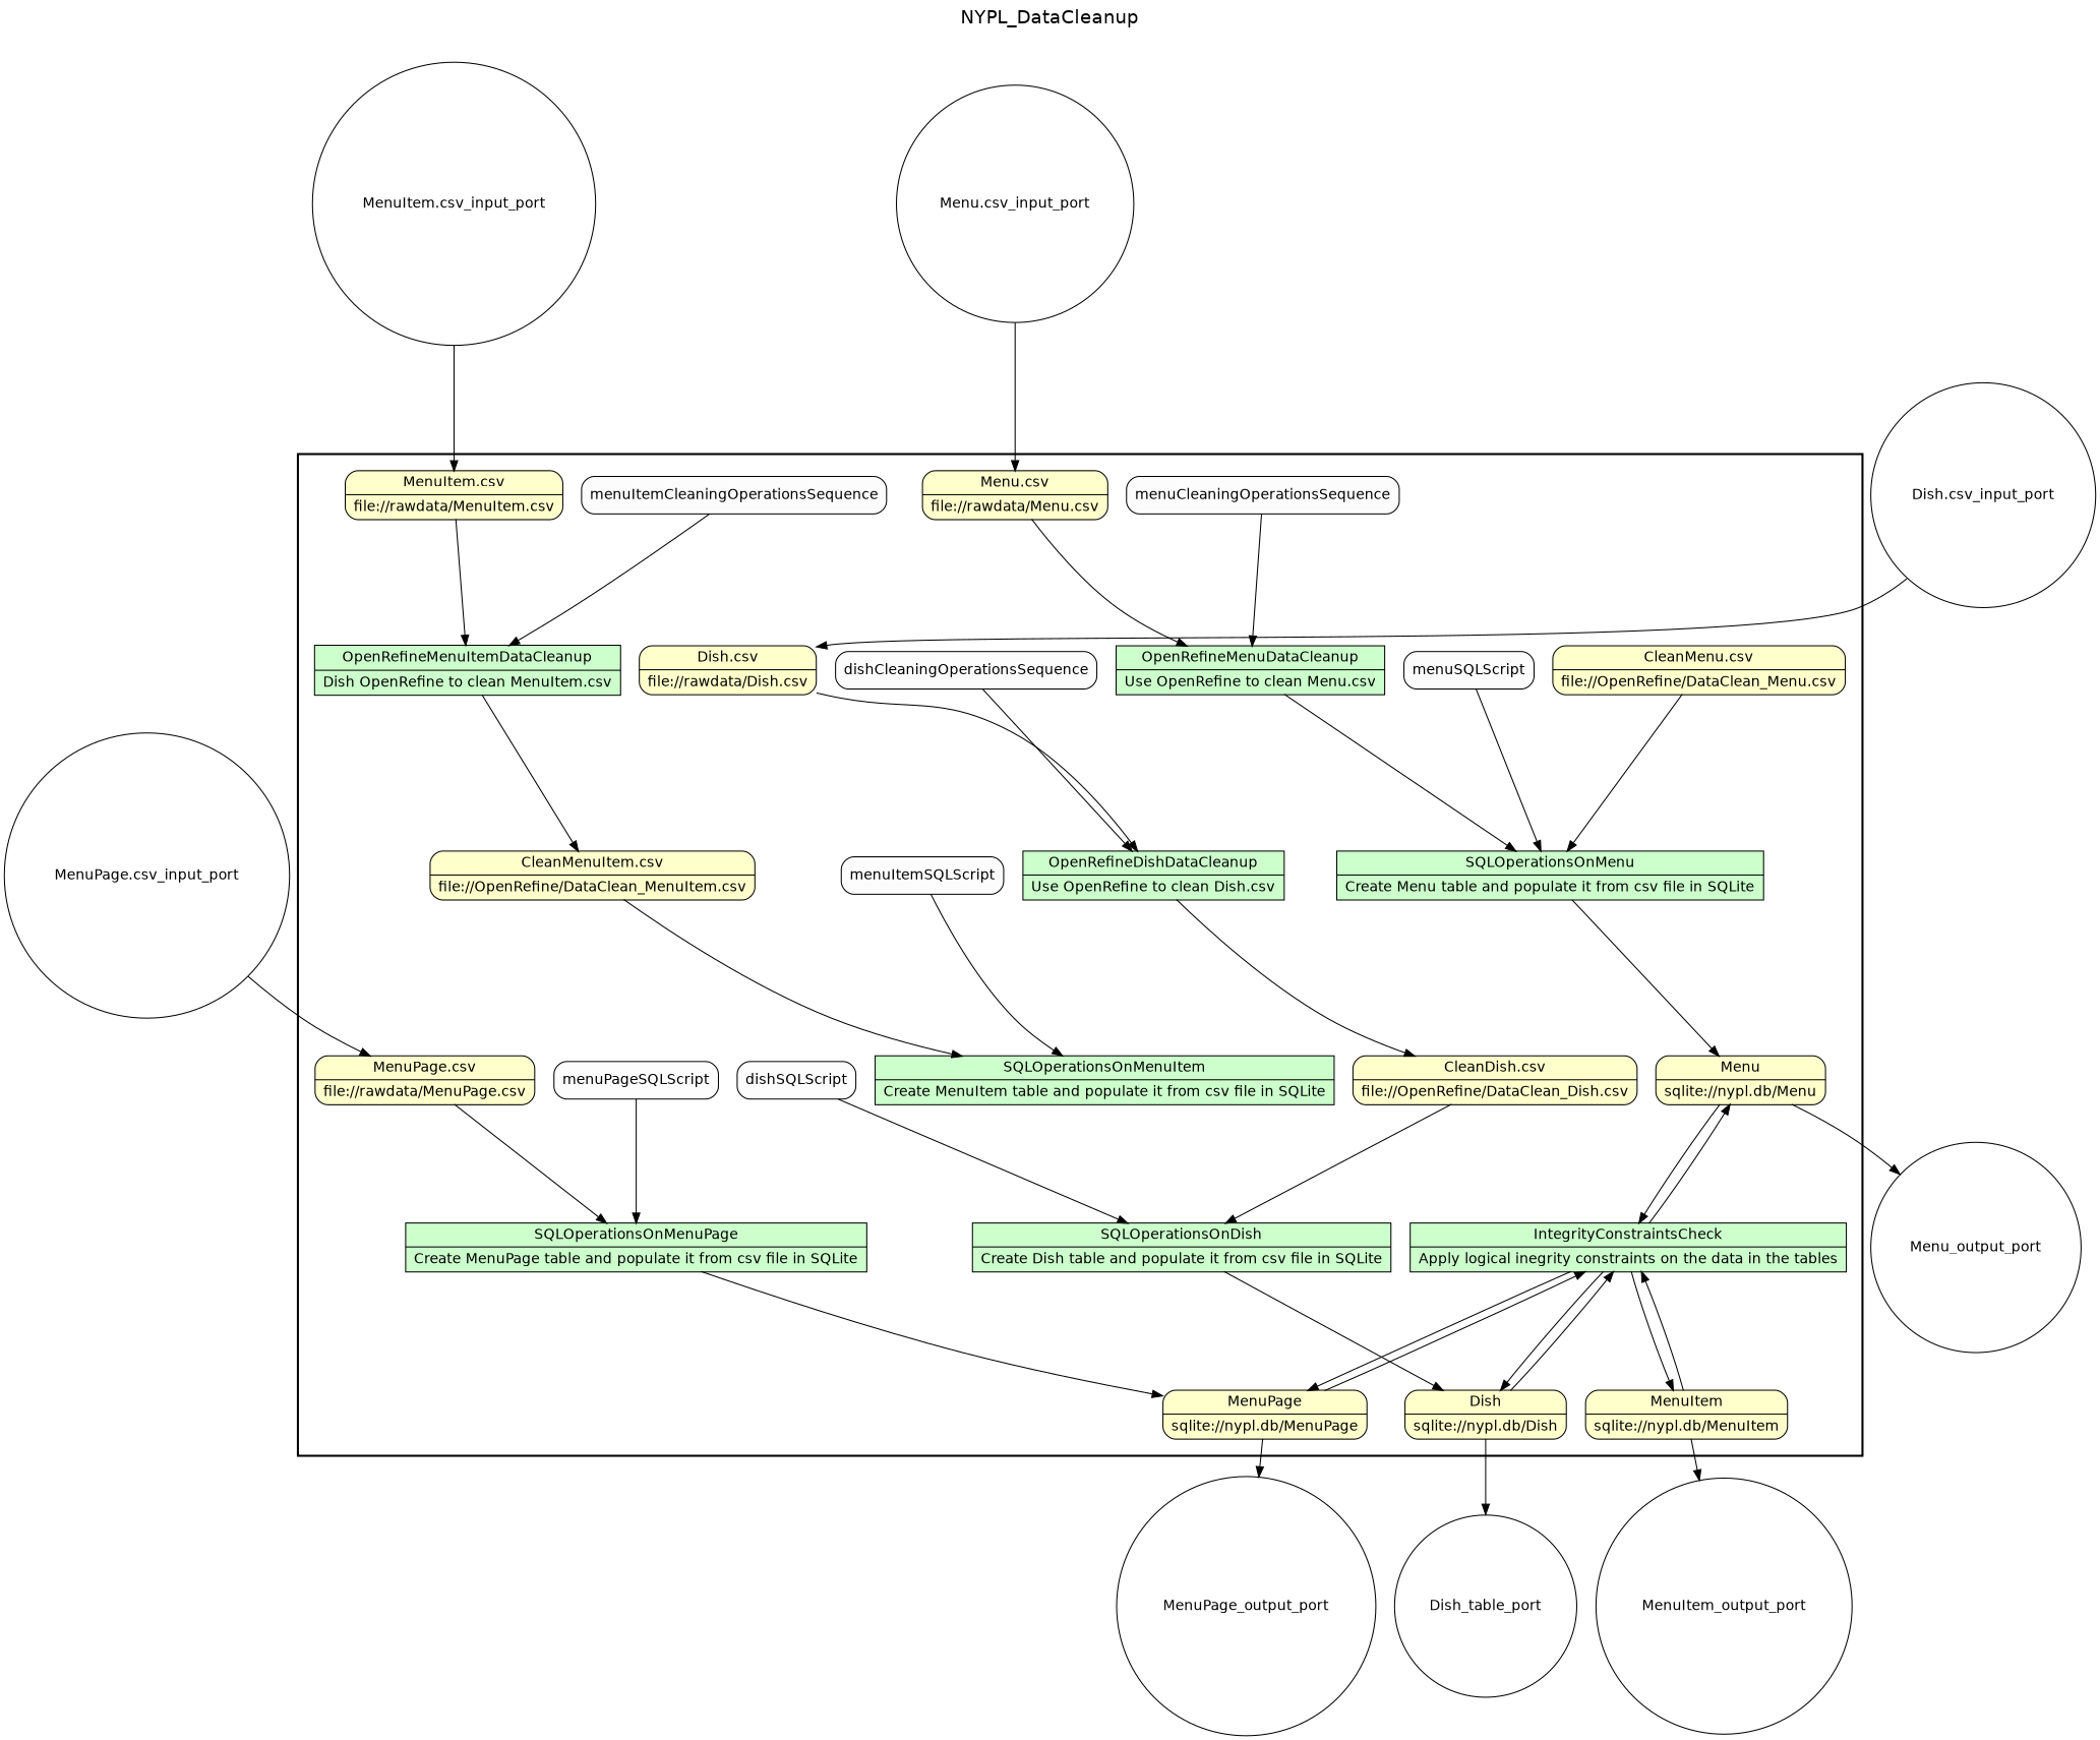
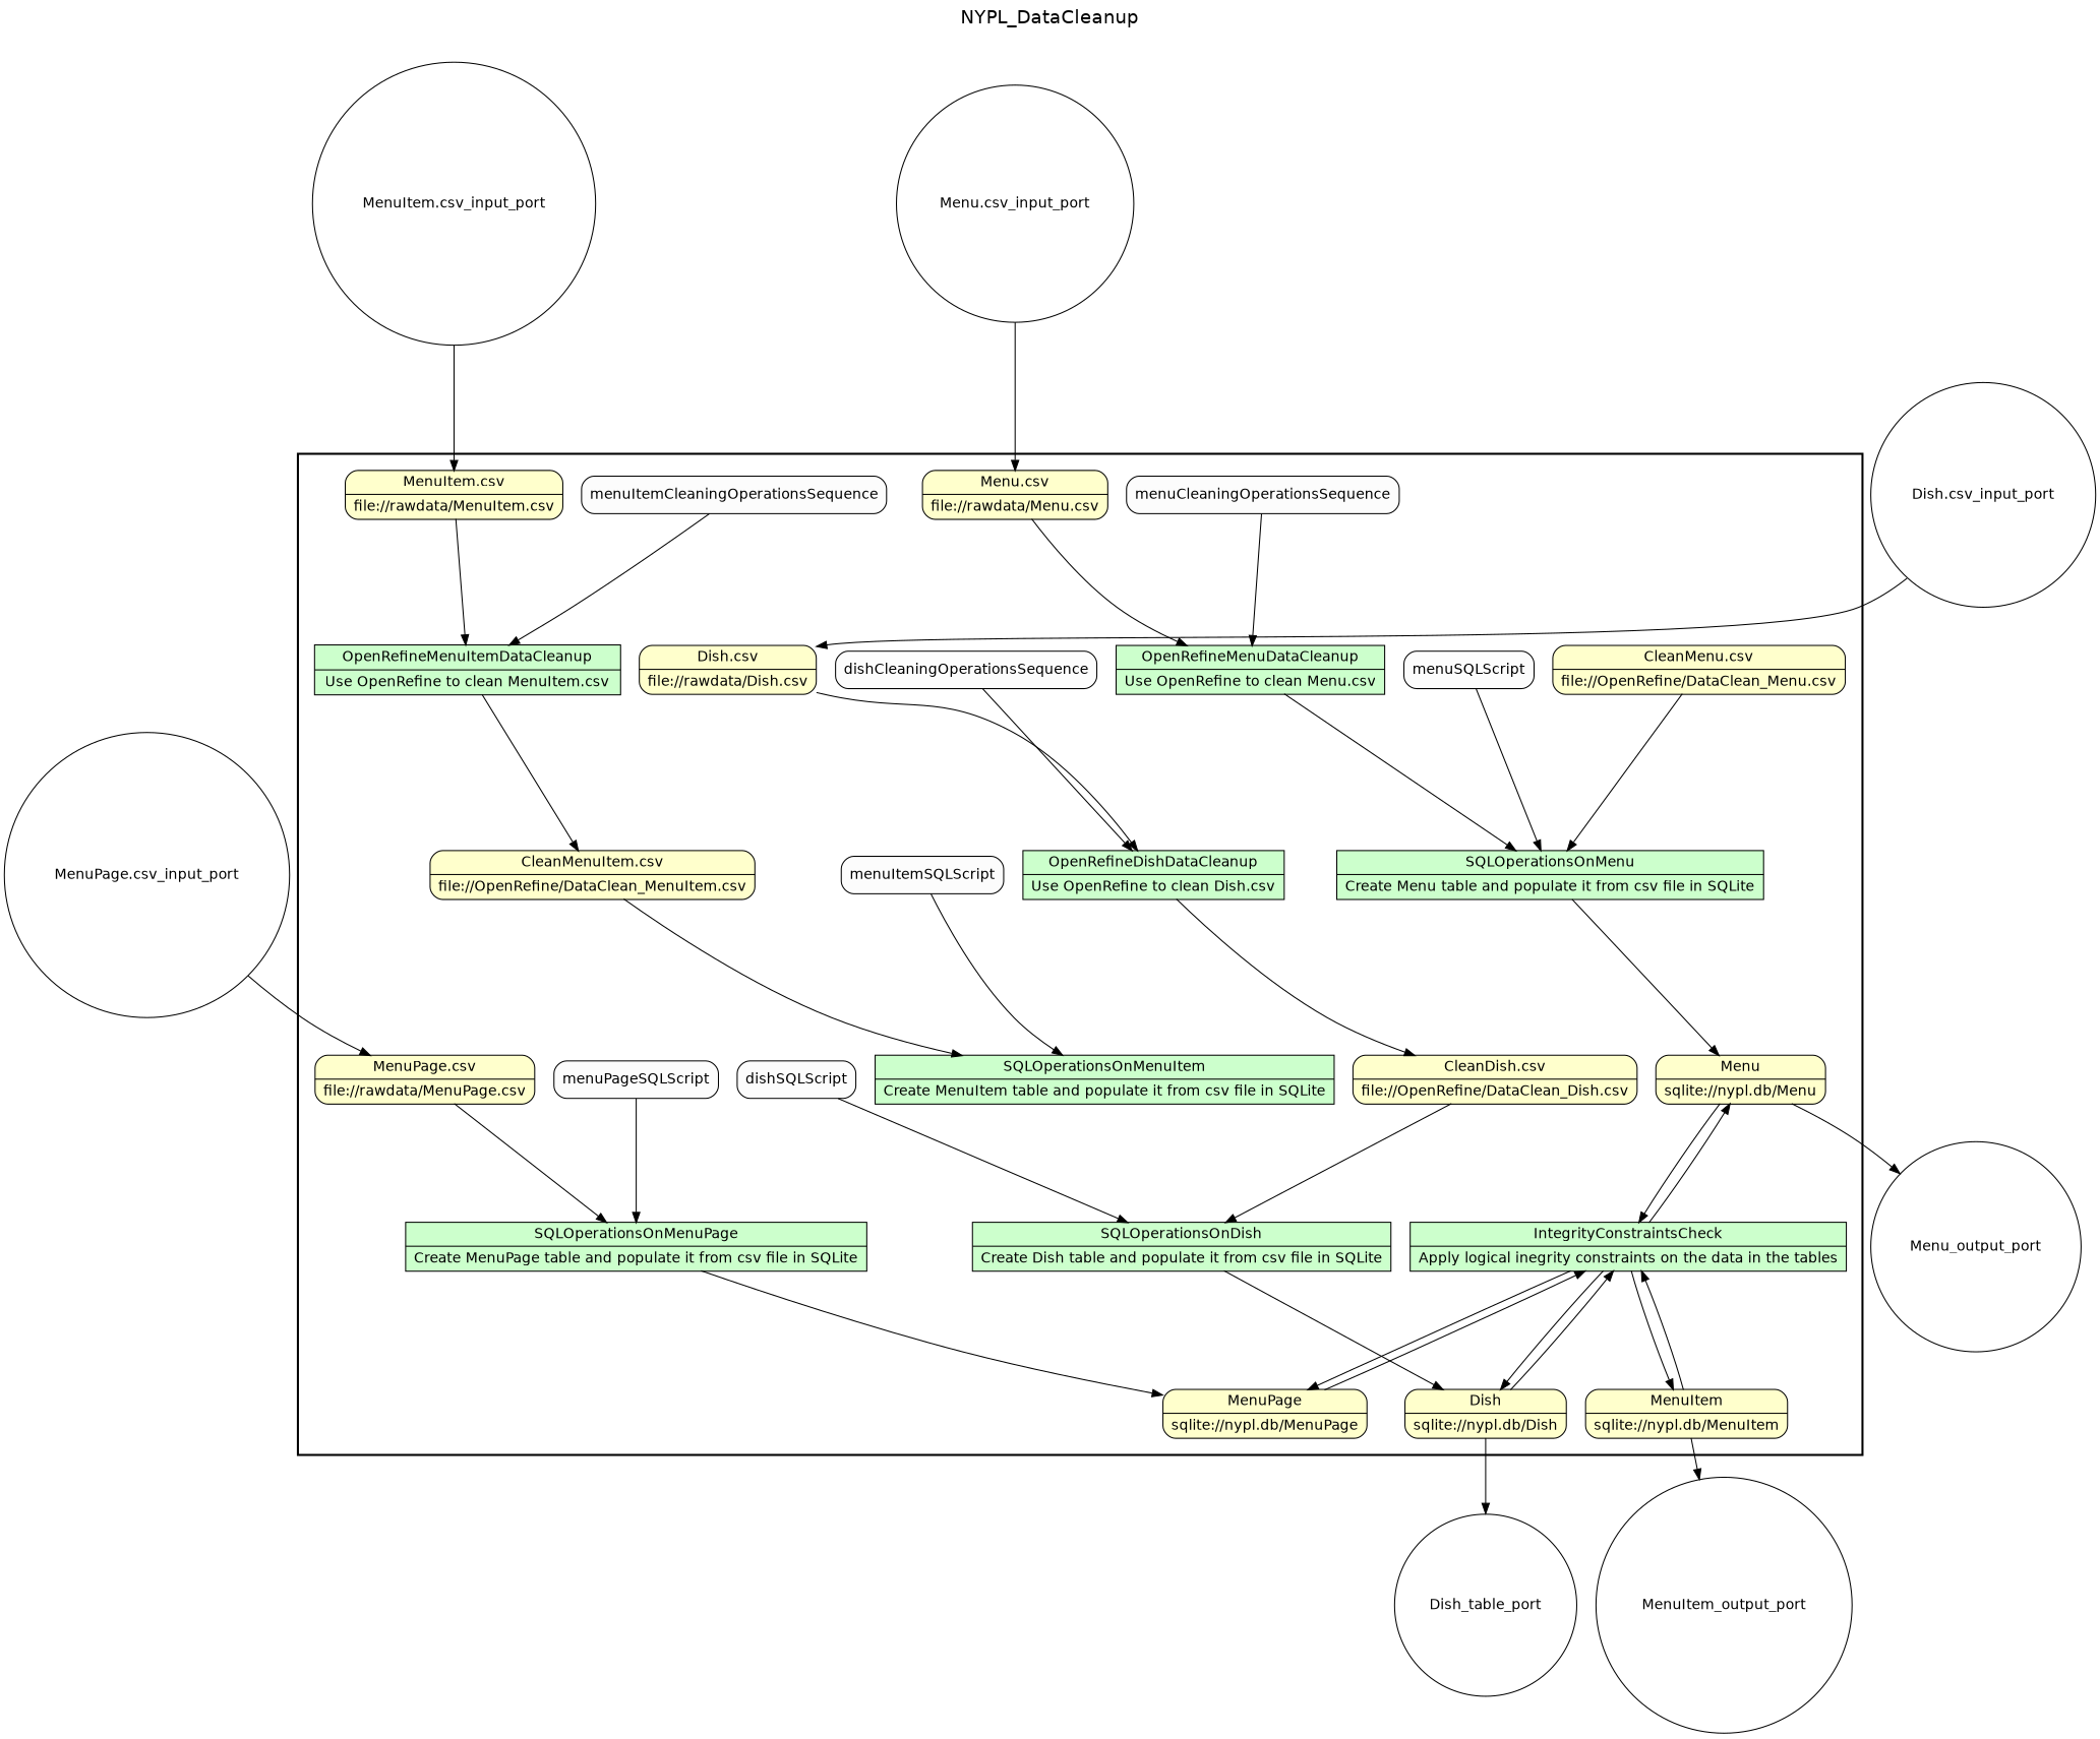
  digraph {
    fontname=Helvetica
    fontsize=18
    label=NYPL_DataCleanup
    labelloc=t
    rankdir=TB
    node [fillcolor="#FFFFCC" fontname=Helvetica peripheries=1 rankdir=LR shape=record style="rounded,filled"]
    n1 [fillcolor="#CCFFCC" label="{<f0> OpenRefineMenuDataCleanup |<f1> Use OpenRefine to clean Menu.csv}" style=filled]
    n2 [label="{<f0> CleanMenu.csv |<f1> file\://OpenRefine/DataClean_Menu.csv}"]
    n3 [fillcolor="#CCFFCC" label="{<f0> OpenRefineDishDataCleanup |<f1> Use OpenRefine to clean Dish.csv}" style=filled]
    n4 [label="{<f0> CleanDish.csv |<f1> file\://OpenRefine/DataClean_Dish.csv}"]
-   n5 [fillcolor="#CCFFCC" label="{<f0> OpenRefineMenuItemDataCleanup |<f1> Dish OpenRefine to clean MenuItem.csv}" style=filled]
+   n5 [fillcolor="#CCFFCC" label="{<f0> OpenRefineMenuItemDataCleanup |<f1> Use OpenRefine to clean MenuItem.csv}" style=filled]
    n6 [label="{<f0> CleanMenuItem.csv |<f1> file\://OpenRefine/DataClean_MenuItem.csv}"]
    n7 [fillcolor="#CCFFCC" label="{<f0> SQLOperationsOnMenu |<f1> Create Menu table and populate it from csv file in SQLite}" style=filled]
    n8 [label="{<f0> Menu |<f1> sqlite\://nypl.db/Menu}"]
    n9 [fillcolor="#CCFFCC" label="{<f0> SQLOperationsOnDish |<f1> Create Dish table and populate it from csv file in SQLite}" style=filled]
    n10 [label="{<f0> Dish |<f1> sqlite\://nypl.db/Dish}"]
    n11 [fillcolor="#CCFFCC" label="{<f0> SQLOperationsOnMenuItem |<f1> Create MenuItem table and populate it from csv file in SQLite}" style=filled]
    n12 [label="{<f0> MenuItem |<f1> sqlite\://nypl.db/MenuItem}"]
    n13 [fillcolor="#CCFFCC" label="{<f0> SQLOperationsOnMenuPage |<f1> Create MenuPage table and populate it from csv file in SQLite}" style=filled]
    n14 [label="{<f0> MenuPage |<f1> sqlite\://nypl.db/MenuPage}"]
    n15 [fillcolor="#CCFFCC" label="{<f0> IntegrityConstraintsCheck |<f1> Apply logical inegrity constraints on the data in the tables}" peripheries=2 style=filled]
    n16 [label="{<f0> Menu.csv |<f1> file\://rawdata/Menu.csv}"]
    n17 [label="{<f0> Dish.csv |<f1> file\://rawdata/Dish.csv}"]
    n18 [label="{<f0> MenuItem.csv |<f1> file\://rawdata/MenuItem.csv}"]
    n19 [label="{<f0> MenuPage.csv |<f1> file\://rawdata/MenuPage.csv}"]
    menuCleaningOperationsSequence [fillcolor="#FCFCFC" shape=box rankdir=""]
    dishCleaningOperationsSequence [fillcolor="#FCFCFC" shape=box rankdir=""]
    menuItemCleaningOperationsSequence [fillcolor="#FCFCFC" shape=box rankdir=""]
    menuSQLScript [fillcolor="#FCFCFC" shape=box rankdir=""]
    dishSQLScript [fillcolor="#FCFCFC" shape=box rankdir=""]
    menuItemSQLScript [fillcolor="#FCFCFC" shape=box rankdir=""]
    menuPageSQLScript [fillcolor="#FCFCFC" shape=box rankdir=""]
    Menu_output_port [fillcolor="#FFFFFF" shape=circle width=0.2 rankdir=""]
    n28 [fillcolor="#FFFFFF" label=Dish_table_port shape=circle width=0.2 rankdir=""]
    MenuItem_output_port [fillcolor="#FFFFFF" shape=circle width=0.2 rankdir=""]
-   MenuPage_output_port [fillcolor="#FFFFFF" shape=circle width=0.2 rankdir=""]
    "Menu.csv_input_port" [fillcolor="#FFFFFF" shape=circle width=0.2 rankdir=""]
    "Dish.csv_input_port" [fillcolor="#FFFFFF" shape=circle width=0.2 rankdir=""]
    "MenuItem.csv_input_port" [fillcolor="#FFFFFF" shape=circle width=0.2 rankdir=""]
    "MenuPage.csv_input_port" [fillcolor="#FFFFFF" shape=circle width=0.2 rankdir=""]
    subgraph cluster_1 {
      color=black
      label=""
      penwidth=2
      subgraph cluster_2 {
        color=black
        label=""
        penwidth=0
        n1
        n2
        n3
        n4
        n5
        n6
        n7
        n8
        n9
        n10
        n11
        n12
        n13
        n14
        n15
        n16
        n17
        n18
        n19
        menuCleaningOperationsSequence
        dishCleaningOperationsSequence
        menuItemCleaningOperationsSequence
        menuSQLScript
        dishSQLScript
        menuItemSQLScript
        menuPageSQLScript
      }
    }
    n1 -> n7
    n2 -> n7
    n3 -> n4
    n4 -> n9
    n5 -> n6
    n6 -> n11
    n7 -> n8
    n8 -> n15
    n8 -> Menu_output_port
    n9 -> n10
    n10 -> n15
    n10 -> n28
    n12 -> n15
    n12 -> MenuItem_output_port
    n13 -> n14
    n14 -> n15
-   n14 -> MenuPage_output_port
    n15 -> n8
    n15 -> n10
    n15 -> n12
    n15 -> n14
    n16 -> n1
    n17 -> n3
    n18 -> n5
    n19 -> n13
    menuCleaningOperationsSequence -> n1
    dishCleaningOperationsSequence -> n3
    menuItemCleaningOperationsSequence -> n5
    menuSQLScript -> n7
    dishSQLScript -> n9
    menuItemSQLScript -> n11
    menuPageSQLScript -> n13
    "Menu.csv_input_port" -> n16
    "Dish.csv_input_port" -> n17
    "MenuItem.csv_input_port" -> n18
    "MenuPage.csv_input_port" -> n19
  }
